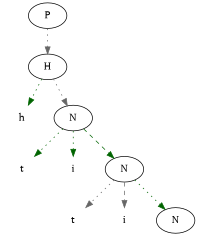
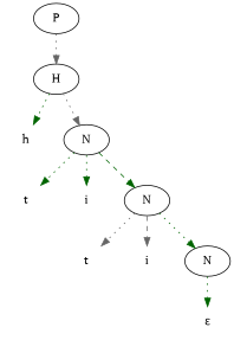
  digraph {
    fontname="PT Serif"
    node [shape=none fontname="PT Serif"]
    edge [color=darkgreen style=dotted fontname="PT Serif"]
    h
    t
    i
    n4 [label=N shape=""]
    n5 [label=t]
    n6 [label=i]
    n7 [label=N shape=""]
+   "ε"
    P [shape=""]
    H [shape=""]
    N [shape=""]
    n4 -> n5 [color=gray40]
    n4 -> n6 [color=gray40 style=dashed]
    n4 -> n7
+   n7 -> "ε"
    P -> H [color=gray40]
    H -> h
    H -> N [color=gray40]
    N -> t
    N -> i
    N -> n4 [style=dashed]
  }
